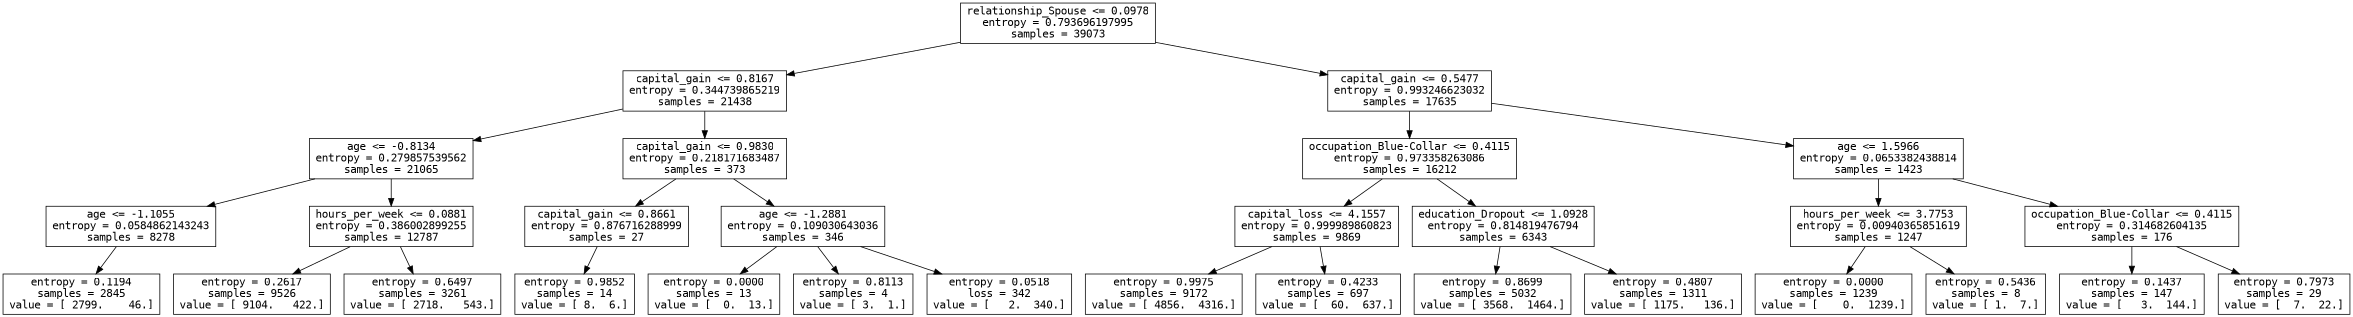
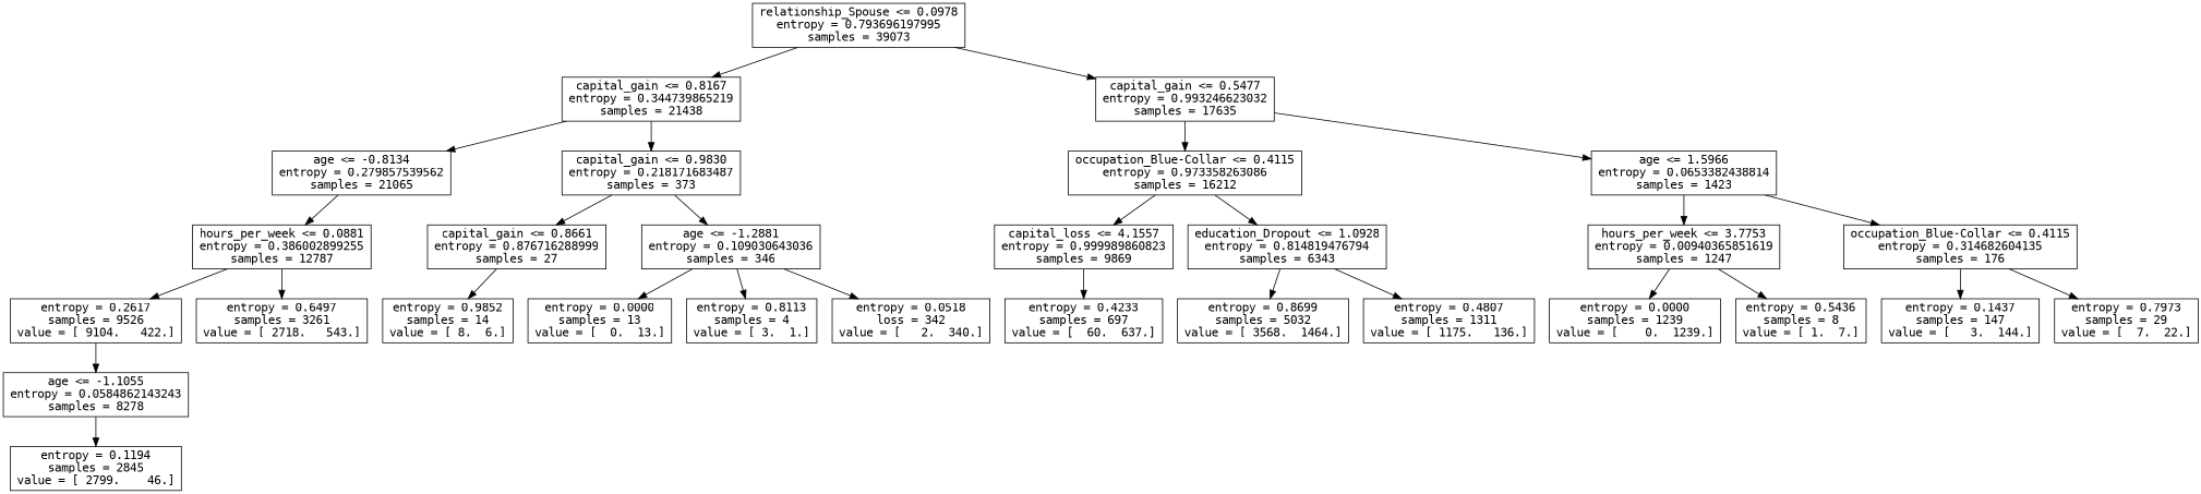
  digraph {
    fontname="DejaVu Sans Mono"
    node [fontname="DejaVu Sans Mono" shape=box]
    edge [fontname="DejaVu Sans Mono"]
    n1 [label="relationship_Spouse <= 0.0978\nentropy = 0.793696197995\nsamples = 39073"]
    n2 [label="capital_gain <= 0.8167\nentropy = 0.344739865219\nsamples = 21438"]
    n3 [label="capital_gain <= 0.5477\nentropy = 0.993246623032\nsamples = 17635"]
    n4 [label="age <= -0.8134\nentropy = 0.279857539562\nsamples = 21065"]
    n5 [label="capital_gain <= 0.9830\nentropy = 0.218171683487\nsamples = 373"]
    n6 [label="occupation_Blue-Collar <= 0.4115\nentropy = 0.973358263086\nsamples = 16212"]
    n7 [label="age <= 1.5966\nentropy = 0.0653382438814\nsamples = 1423"]
    n8 [label="age <= -1.1055\nentropy = 0.0584862143243\nsamples = 8278"]
    n9 [label="hours_per_week <= 0.0881\nentropy = 0.386002899255\nsamples = 12787"]
    n10 [label="capital_gain <= 0.8661\nentropy = 0.876716288999\nsamples = 27"]
    n11 [label="age <= -1.2881\nentropy = 0.109030643036\nsamples = 346"]
    n12 [label="entropy = 0.1194\nsamples = 2845\nvalue = [ 2799.    46.]"]
    n13 [label="entropy = 0.2617\nsamples = 9526\nvalue = [ 9104.   422.]"]
    n14 [label="entropy = 0.6497\nsamples = 3261\nvalue = [ 2718.   543.]"]
    n15 [label="entropy = 0.9852\nsamples = 14\nvalue = [ 8.  6.]"]
    n16 [label="entropy = 0.0000\nsamples = 13\nvalue = [  0.  13.]"]
    n17 [label="entropy = 0.8113\nsamples = 4\nvalue = [ 3.  1.]"]
    n18 [label="entropy = 0.0518\nloss = 342\nvalue = [   2.  340.]"]
    n19 [label="capital_loss <= 4.1557\nentropy = 0.999989860823\nsamples = 9869"]
    n20 [label="education_Dropout <= 1.0928\nentropy = 0.814819476794\nsamples = 6343"]
    n21 [label="hours_per_week <= 3.7753\nentropy = 0.00940365851619\nsamples = 1247"]
    n22 [label="occupation_Blue-Collar <= 0.4115\nentropy = 0.314682604135\nsamples = 176"]
-   n23 [label="entropy = 0.9975\nsamples = 9172\nvalue = [ 4856.  4316.]"]
    n24 [label="entropy = 0.4233\nsamples = 697\nvalue = [  60.  637.]"]
    n25 [label="entropy = 0.8699\nsamples = 5032\nvalue = [ 3568.  1464.]"]
    n26 [label="entropy = 0.4807\nsamples = 1311\nvalue = [ 1175.   136.]"]
    n27 [label="entropy = 0.0000\nsamples = 1239\nvalue = [    0.  1239.]"]
    n28 [label="entropy = 0.5436\nsamples = 8\nvalue = [ 1.  7.]"]
    n29 [label="entropy = 0.1437\nsamples = 147\nvalue = [   3.  144.]"]
    n30 [label="entropy = 0.7973\nsamples = 29\nvalue = [  7.  22.]"]
    n1 -> n2
    n1 -> n3
    n2 -> n4
    n2 -> n5
    n3 -> n6
    n3 -> n7
-   n4 -> n8
+   n13 -> n8
    n4 -> n9
    n5 -> n10
    n5 -> n11
    n6 -> n19
    n6 -> n20
    n7 -> n21
    n7 -> n22
    n8 -> n12
    n9 -> n13
    n9 -> n14
    n10 -> n15
    n11 -> n16
    n11 -> n17
    n11 -> n18
-   n19 -> n23
    n19 -> n24
    n20 -> n25
    n20 -> n26
    n21 -> n27
    n21 -> n28
    n22 -> n29
    n22 -> n30
  }
